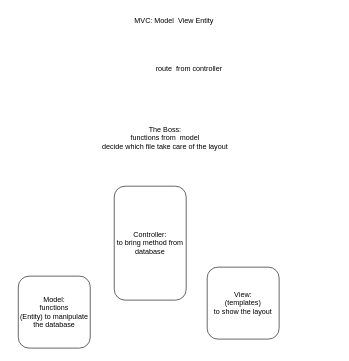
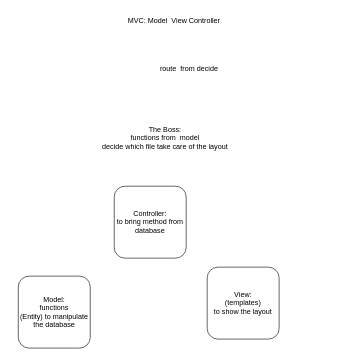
  <mxCell id="0" />
  <mxCell id="1" parent="0" />
  <mxCell id="2" value="Model:&lt;br&gt;functions&lt;br&gt;(Entity) to manipulate the database" style="rounded=1;whiteSpace=wrap;html=1;" parent="1" vertex="1"><mxGeometry x="30" y="460" width="120" height="120" as="geometry" /></mxCell>
  <mxCell id="3" value="View:&lt;br&gt;(templates)&lt;br&gt;to show the layout" style="rounded=1;whiteSpace=wrap;html=1;" parent="1" vertex="1"><mxGeometry x="345" y="445" width="120" height="120" as="geometry" /></mxCell>
- <mxCell id="4" value="Controller:&lt;br&gt;to bring method from database" style="rounded=1;whiteSpace=wrap;html=1;" parent="1" vertex="1"><mxGeometry x="190" y="310" width="120" height="190" as="geometry" /></mxCell>
- <mxCell id="5" value="MVC: Model&amp;nbsp; View Entity" style="text;html=1;strokeColor=none;fillColor=none;align=center;verticalAlign=middle;whiteSpace=wrap;rounded=0;" vertex="1" parent="1"><mxGeometry x="20" y="20" width="540" height="30" as="geometry" /></mxCell>
+ <mxCell id="4" value="Controller:&lt;br&gt;to bring method from database" style="rounded=1;whiteSpace=wrap;html=1;" parent="1" vertex="1"><mxGeometry x="190" y="310" width="120" height="120" as="geometry" /></mxCell>
+ <mxCell id="5" value="MVC: Model&amp;nbsp; View Controller" style="text;html=1;strokeColor=none;fillColor=none;align=center;verticalAlign=middle;whiteSpace=wrap;rounded=0;" vertex="1" parent="1"><mxGeometry x="20" y="20" width="540" height="30" as="geometry" /></mxCell>
  <mxCell id="6" value="The Boss:&lt;br&gt;functions from&amp;nbsp; model&lt;br&gt;decide which file take care of the layout" style="text;html=1;strokeColor=none;fillColor=none;align=center;verticalAlign=middle;whiteSpace=wrap;rounded=0;" vertex="1" parent="1"><mxGeometry x="20" y="200" width="510" height="60" as="geometry" /></mxCell>
- <mxCell id="7" value="route&amp;nbsp; from controller&lt;br&gt;" style="text;html=1;strokeColor=none;fillColor=none;align=center;verticalAlign=middle;whiteSpace=wrap;rounded=0;" vertex="1" parent="1"><mxGeometry x="100" y="100" width="430" height="30" as="geometry" /></mxCell>
+ <mxCell id="7" value="route&amp;nbsp; from decide&lt;br&gt;" style="text;html=1;strokeColor=none;fillColor=none;align=center;verticalAlign=middle;whiteSpace=wrap;rounded=0;" vertex="1" parent="1"><mxGeometry x="100" y="100" width="430" height="30" as="geometry" /></mxCell>
